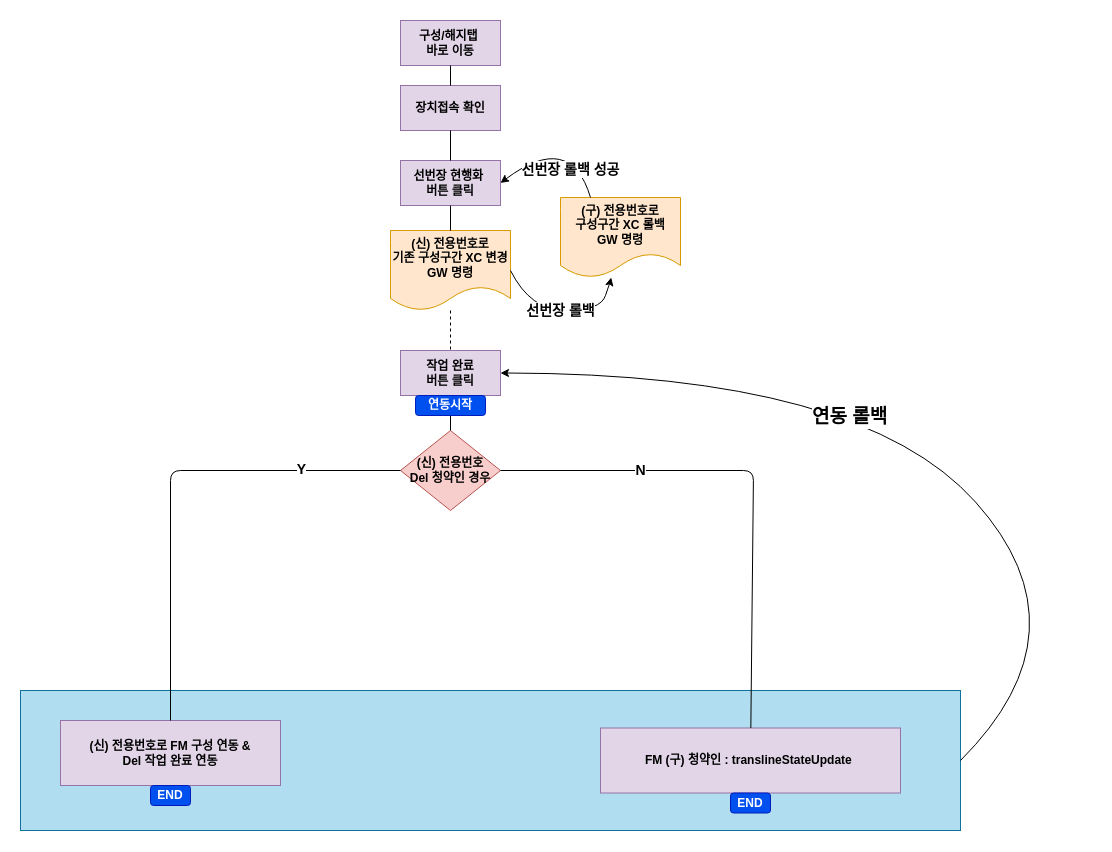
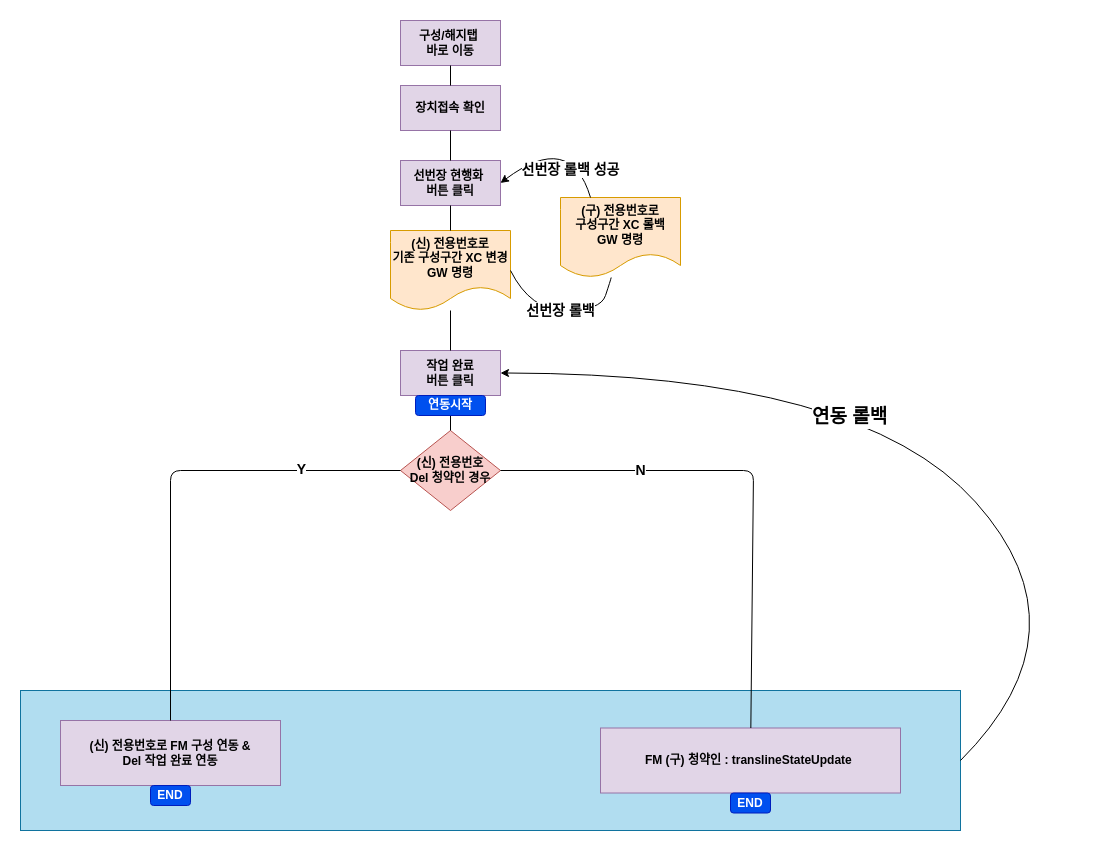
  <mxCell id="0" />
  <mxCell id="1" parent="0" />
  <mxCell id="2" value="" style="rounded=0;whiteSpace=wrap;html=1;fontSize=14;verticalAlign=top;fillColor=#b1ddf0;strokeColor=#10739e;" parent="1" vertex="1"><mxGeometry x="20" y="690" width="940" height="140" as="geometry" /></mxCell>
  <mxCell id="3" value="구성/해지탭&amp;nbsp;&lt;br&gt;바로 이동" style="rounded=0;whiteSpace=wrap;html=1;fillColor=#e1d5e7;strokeColor=#9673a6;fontStyle=1" parent="1" vertex="1"><mxGeometry x="400" y="20" width="100" height="45" as="geometry" /></mxCell>
  <mxCell id="4" value="선번장 현행화&amp;nbsp;&lt;br&gt;버튼 클릭" style="rounded=0;whiteSpace=wrap;html=1;fillColor=#e1d5e7;strokeColor=#9673a6;fontStyle=1" parent="1" vertex="1"><mxGeometry x="400" y="160" width="100" height="45" as="geometry" /></mxCell>
  <mxCell id="5" value="(신) 전용번호로&lt;br&gt;기존 구성구간 XC 변경 GW 명령" style="shape=document;whiteSpace=wrap;html=1;boundedLbl=1;fillColor=#ffe6cc;strokeColor=#d79b00;fontStyle=1" parent="1" vertex="1"><mxGeometry x="390" y="230" width="120" height="80" as="geometry" /></mxCell>
  <mxCell id="6" value="작업 완료&lt;br&gt;버튼 클릭" style="rounded=0;whiteSpace=wrap;html=1;fillColor=#e1d5e7;strokeColor=#9673a6;fontStyle=1" parent="1" vertex="1"><mxGeometry x="400" y="350" width="100" height="45" as="geometry" /></mxCell>
  <mxCell id="7" value="장치접속 확인" style="rounded=0;whiteSpace=wrap;html=1;fillColor=#e1d5e7;strokeColor=#9673a6;fontStyle=1" parent="1" vertex="1"><mxGeometry x="400" y="85" width="100" height="45" as="geometry" /></mxCell>
  <mxCell id="8" value="(신) 전용번호로 FM 구성 연동 &amp;amp;&lt;br&gt;Del 작업 완료 연동&lt;br&gt;" style="rounded=0;whiteSpace=wrap;html=1;fillColor=#e1d5e7;strokeColor=#9673a6;fontStyle=1" parent="1" vertex="1"><mxGeometry y="720" width="220" height="65" as="geometry" x="60" /></mxCell>
  <mxCell id="9" value="(신) 전용번호&lt;br&gt;Del 청약인 경우" style="rhombus;whiteSpace=wrap;html=1;fillColor=#f8cecc;strokeColor=#b85450;fontStyle=1" parent="1" vertex="1"><mxGeometry x="400" y="430" width="100" height="80" as="geometry" /></mxCell>
  <mxCell id="10" value="" style="endArrow=none;html=1;entryX=0;entryY=0.5;entryDx=0;entryDy=0;exitX=0.5;exitY=0;exitDx=0;exitDy=0;fontSize=14;fontStyle=1" parent="1" source="8" target="9" edge="1"><mxGeometry width="50" height="50" relative="1" as="geometry"><mxPoint x="480" y="720" as="sourcePoint" /><mxPoint x="450" y="650" as="targetPoint" /><Array as="points"><mxPoint x="170" y="470" /></Array></mxGeometry></mxCell>
  <mxCell id="11" value="Y" style="edgeLabel;html=1;align=center;verticalAlign=middle;resizable=0;points=[];fontSize=14;fontStyle=1" parent="10" vertex="1" connectable="0"><mxGeometry x="0.583" y="2" relative="1" as="geometry"><mxPoint as="offset" /></mxGeometry></mxCell>
  <mxCell id="12" value="FM (구) 청약인 : translineStateUpdate&amp;nbsp;" style="rounded=0;whiteSpace=wrap;html=1;fillColor=#e1d5e7;strokeColor=#9673a6;fontStyle=1" parent="1" vertex="1"><mxGeometry x="600" y="727.5" width="300" height="65" as="geometry" /></mxCell>
  <mxCell id="13" value="" style="endArrow=none;html=1;entryX=0.5;entryY=1;entryDx=0;entryDy=0;exitX=0.5;exitY=0;exitDx=0;exitDy=0;fontStyle=1" parent="1" source="7" target="3" edge="1"><mxGeometry width="50" height="50" relative="1" as="geometry"><mxPoint x="300" y="180" as="sourcePoint" /><mxPoint x="350" y="130" as="targetPoint" /></mxGeometry></mxCell>
  <mxCell id="14" value="" style="endArrow=none;html=1;entryX=0.5;entryY=1;entryDx=0;entryDy=0;exitX=0.5;exitY=0;exitDx=0;exitDy=0;fontStyle=1" parent="1" source="4" target="7" edge="1"><mxGeometry width="50" height="50" relative="1" as="geometry"><mxPoint x="300" y="180" as="sourcePoint" /><mxPoint x="350" y="130" as="targetPoint" /></mxGeometry></mxCell>
  <mxCell id="15" value="" style="endArrow=none;html=1;entryX=0.5;entryY=1;entryDx=0;entryDy=0;fontStyle=1" parent="1" source="5" target="4" edge="1"><mxGeometry width="50" height="50" relative="1" as="geometry"><mxPoint x="300" y="380" as="sourcePoint" /><mxPoint x="350" y="330" as="targetPoint" /></mxGeometry></mxCell>
- <mxCell id="16" value="" style="endArrow=none;html=1;entryX=0.5;entryY=0;entryDx=0;entryDy=0;fontStyle=1;dashed=1;" parent="1" source="5" target="6" edge="1"><mxGeometry width="50" height="50" relative="1" as="geometry"><mxPoint x="300" y="380" as="sourcePoint" /><mxPoint x="350" y="330" as="targetPoint" /></mxGeometry></mxCell>
+ <mxCell id="16" value="" style="endArrow=none;html=1;entryX=0.5;entryY=0;entryDx=0;entryDy=0;fontStyle=1" parent="1" source="5" target="6" edge="1"><mxGeometry width="50" height="50" relative="1" as="geometry"><mxPoint x="300" y="380" as="sourcePoint" /><mxPoint x="350" y="330" as="targetPoint" /></mxGeometry></mxCell>
  <mxCell id="17" value="" style="endArrow=none;html=1;entryX=0.5;entryY=1;entryDx=0;entryDy=0;exitX=0.5;exitY=0;exitDx=0;exitDy=0;fontStyle=1" parent="1" target="6" edge="1"><mxGeometry width="50" height="50" relative="1" as="geometry"><mxPoint x="450" y="430" as="sourcePoint" /><mxPoint x="350" y="430" as="targetPoint" /></mxGeometry></mxCell>
  <mxCell id="18" value="END" style="rounded=1;whiteSpace=wrap;html=1;fillColor=#0050ef;strokeColor=#001DBC;fontColor=#ffffff;fontStyle=1" parent="1" vertex="1"><mxGeometry x="150" y="785" width="40" height="20" as="geometry" /></mxCell>
  <mxCell id="19" value="END" style="rounded=1;whiteSpace=wrap;html=1;fillColor=#0050ef;strokeColor=#001DBC;fontColor=#ffffff;fontStyle=1" parent="1" vertex="1"><mxGeometry x="730" y="792.5" width="40" height="20" as="geometry" /></mxCell>
  <mxCell id="20" value="연동시작" style="rounded=1;whiteSpace=wrap;html=1;fillColor=#0050ef;strokeColor=#001DBC;fontColor=#ffffff;fontStyle=1" parent="1" vertex="1"><mxGeometry x="415" y="395" width="70" height="20" as="geometry" /></mxCell>
  <mxCell id="21" value="N" style="endArrow=none;html=1;entryX=1;entryY=0.5;entryDx=0;entryDy=0;fontStyle=1;fontSize=14;" parent="1" source="12" target="9" edge="1"><mxGeometry x="0.452" width="50" height="50" relative="1" as="geometry"><mxPoint x="980" y="587.5" as="sourcePoint" /><mxPoint x="550" y="500" as="targetPoint" /><Array as="points"><mxPoint x="753" y="470" /></Array><mxPoint as="offset" /></mxGeometry></mxCell>
  <mxCell id="22" value="(구) 전용번호로&lt;br&gt;구성구간 XC 롤백&lt;br&gt;GW 명령" style="shape=document;whiteSpace=wrap;html=1;boundedLbl=1;fillColor=#ffe6cc;strokeColor=#d79b00;fontStyle=1" parent="1" vertex="1"><mxGeometry x="560" y="197" width="120" height="80" as="geometry" /></mxCell>
- <mxCell id="23" value="선번장 롤백" style="curved=1;endArrow=classic;html=1;fontSize=14;exitX=1;exitY=0.5;exitDx=0;exitDy=0;fontStyle=1" parent="1" source="5" target="22" edge="1"><mxGeometry width="50" height="50" relative="1" as="geometry"><mxPoint x="550" y="350" as="sourcePoint" /><mxPoint x="640" y="280" as="targetPoint" /><Array as="points"><mxPoint x="530" y="310" /><mxPoint x="600" y="310" /><mxPoint x="610" y="280" /></Array></mxGeometry></mxCell>
+ <mxCell id="23" value="선번장 롤백" style="curved=1;endArrow=none;html=1;fontSize=14;exitX=1;exitY=0.5;exitDx=0;exitDy=0;fontStyle=1;" parent="1" source="5" target="22" edge="1"><mxGeometry width="50" height="50" relative="1" as="geometry"><mxPoint x="550" y="350" as="sourcePoint" /><mxPoint x="640" y="280" as="targetPoint" /><Array as="points"><mxPoint x="530" y="310" /><mxPoint x="600" y="310" /><mxPoint x="610" y="280" /></Array></mxGeometry></mxCell>
  <mxCell id="24" value="선번장 롤백 성공" style="curved=1;endArrow=classic;html=1;fontSize=14;entryX=1;entryY=0.5;entryDx=0;entryDy=0;exitX=0.25;exitY=0;exitDx=0;exitDy=0;fontStyle=1" parent="1" source="22" target="4" edge="1"><mxGeometry x="-0.599" y="11" width="50" height="50" relative="1" as="geometry"><mxPoint x="580" y="140" as="sourcePoint" /><mxPoint x="630" y="90" as="targetPoint" /><Array as="points"><mxPoint x="570" y="130" /></Array><mxPoint as="offset" /></mxGeometry></mxCell>
  <mxCell id="25" value="연동 롤백" style="curved=1;endArrow=classic;html=1;fontSize=19;entryX=1;entryY=0.5;entryDx=0;entryDy=0;exitX=1;exitY=0.5;exitDx=0;exitDy=0;fontStyle=1" parent="1" source="2" target="6" edge="1"><mxGeometry x="0.131" y="38" width="50" height="50" relative="1" as="geometry"><mxPoint x="1301" y="660" as="sourcePoint" /><mxPoint x="1390" y="562.5" as="targetPoint" /><Array as="points"><mxPoint x="1090" y="630" /><mxPoint x="860" y="373" /></Array><mxPoint y="-1" as="offset" /></mxGeometry></mxCell>
